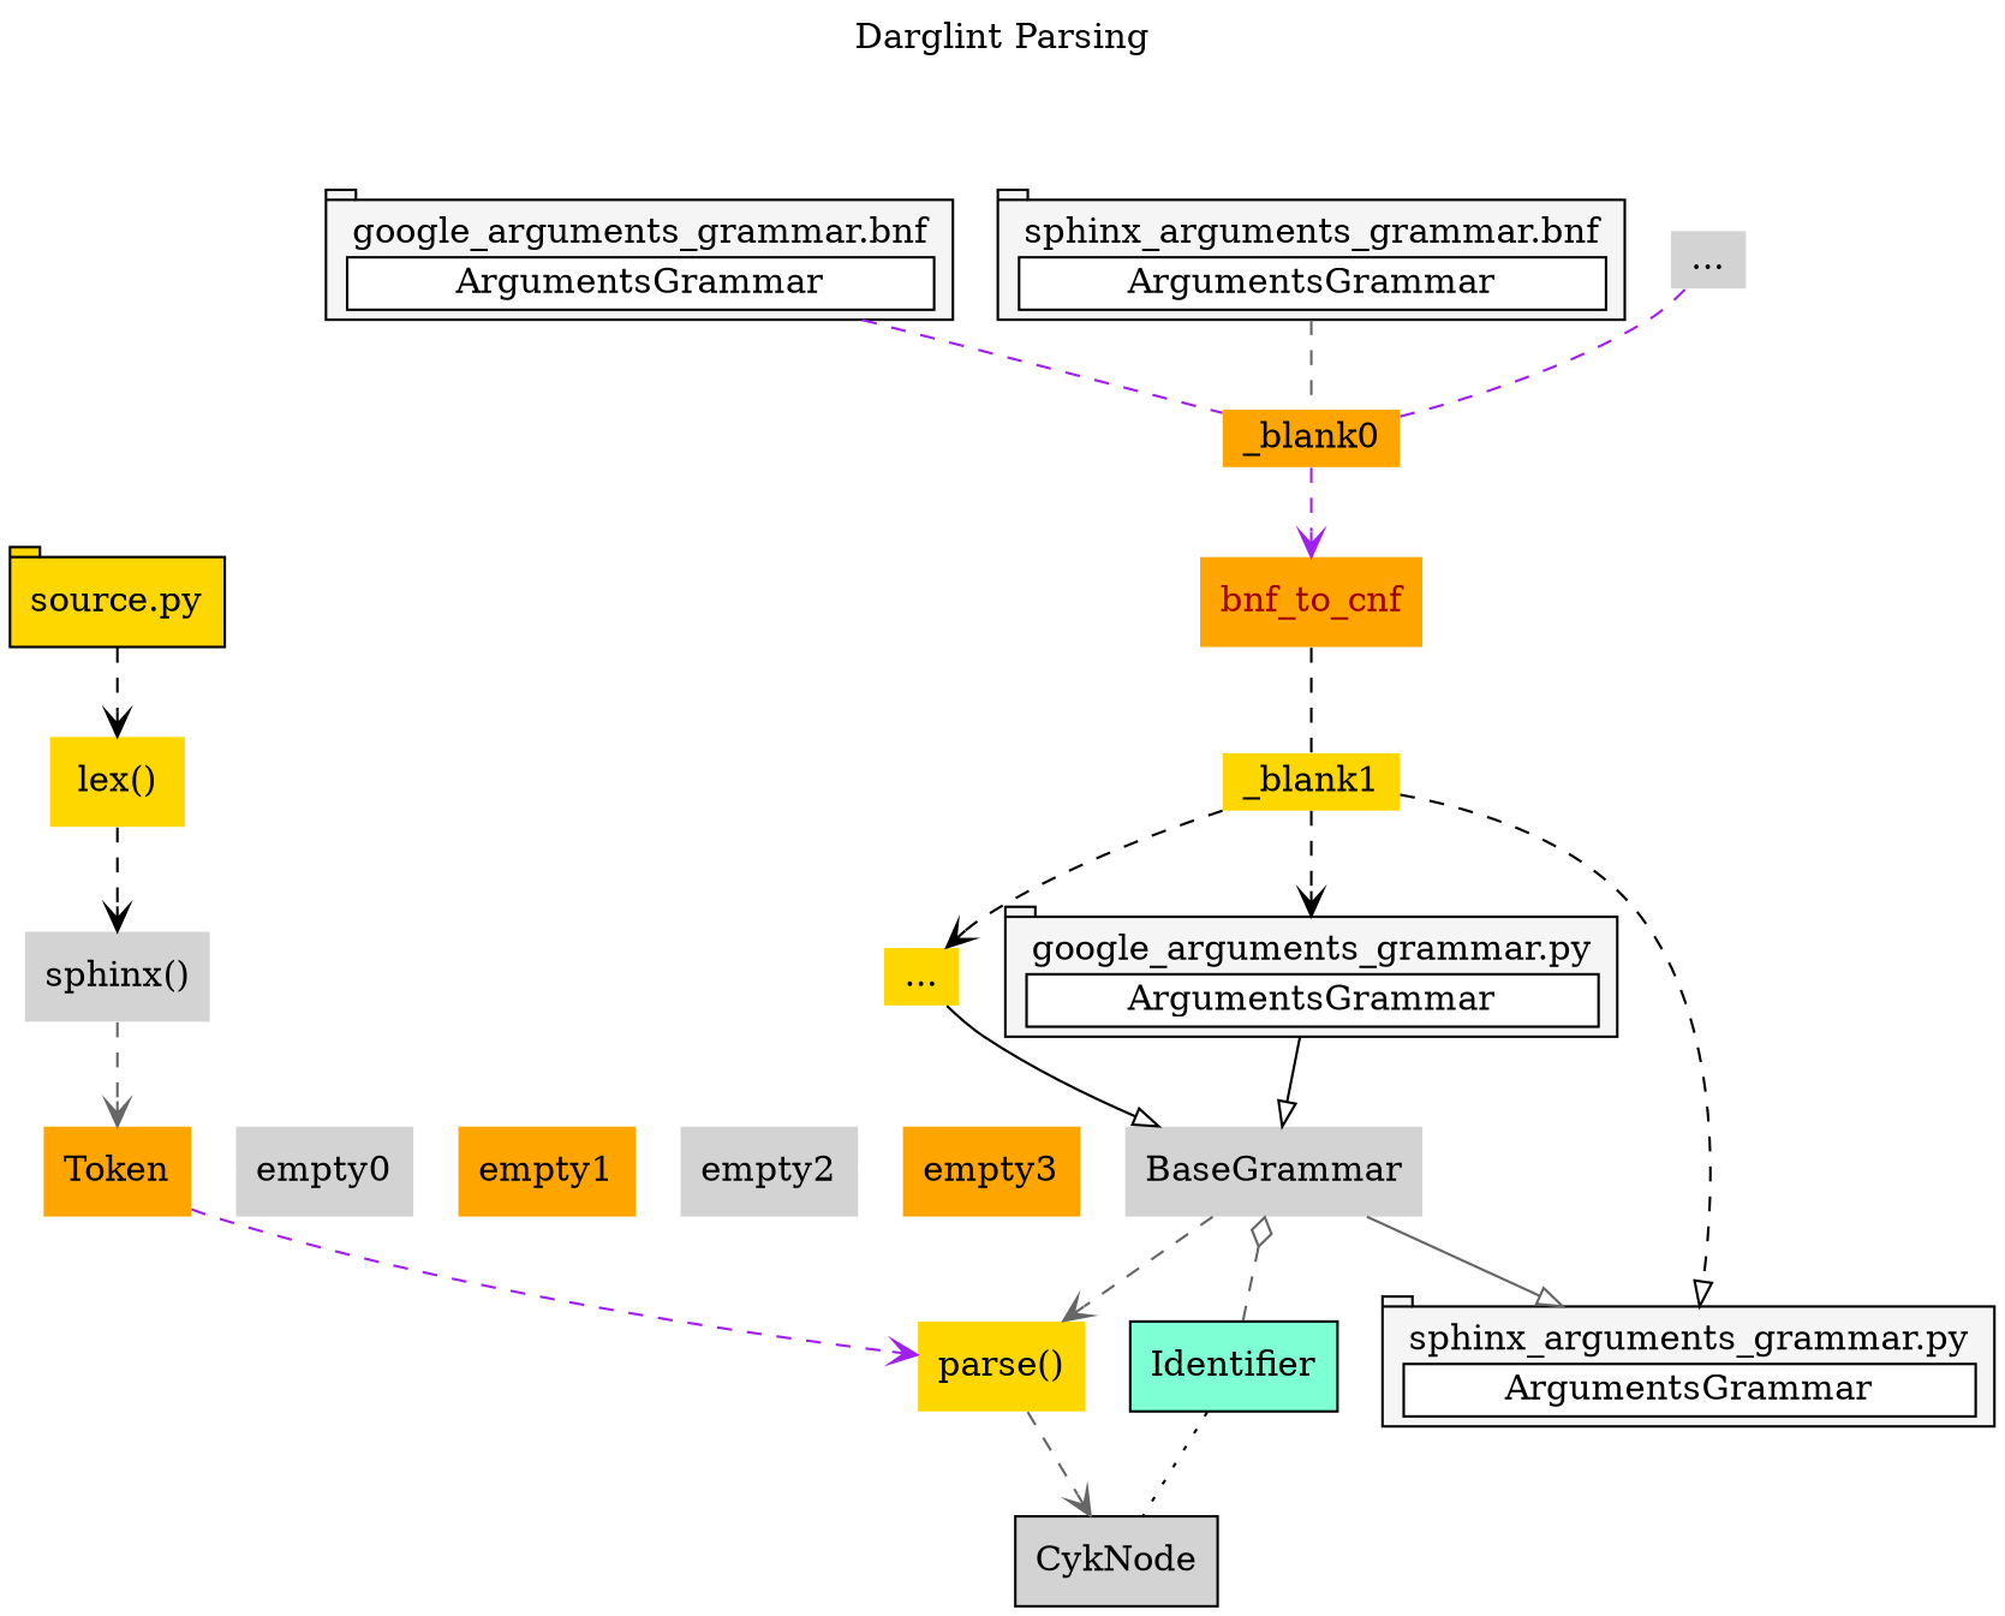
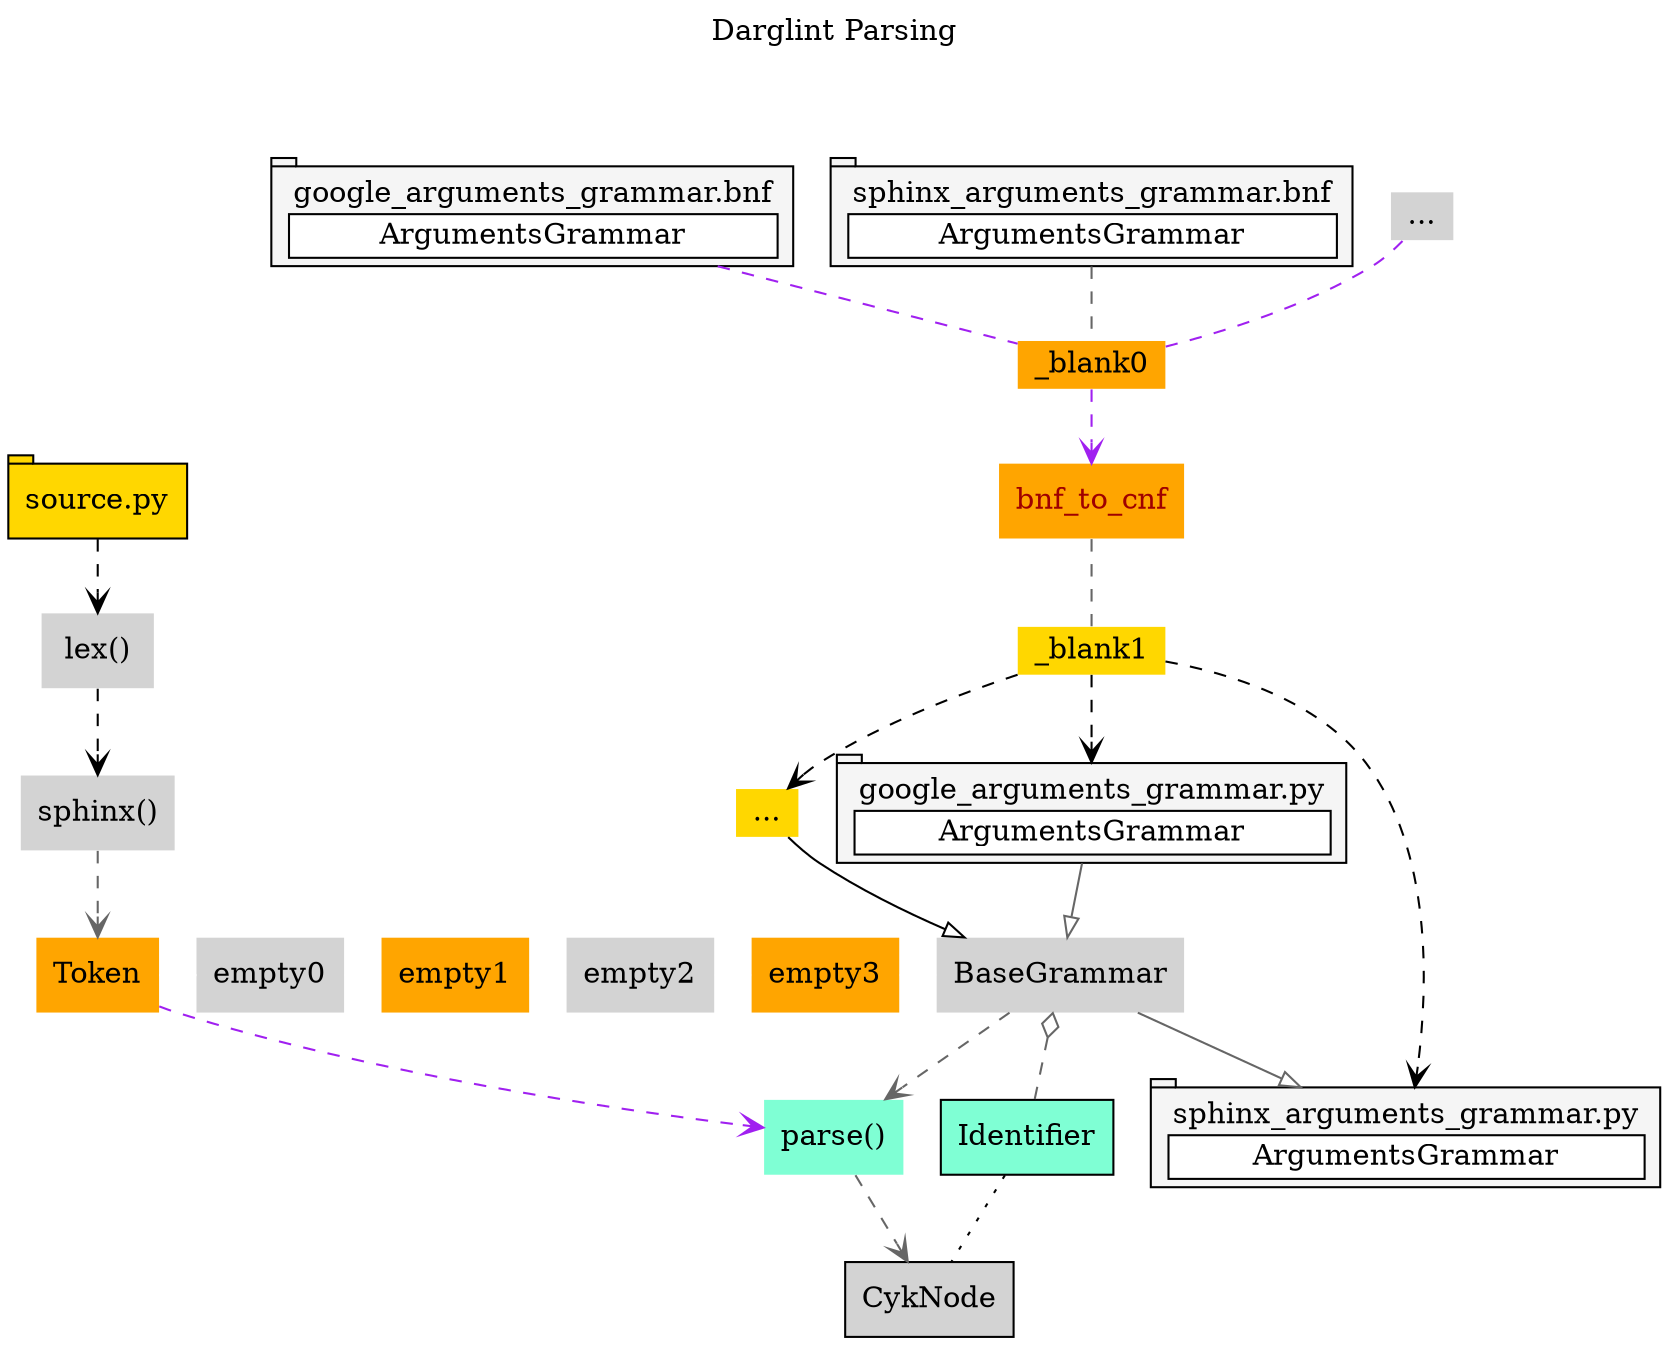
  digraph {
    label="Darglint Parsing\n "
    labelloc=top
    node [fillcolor=lightgrey shape=none style=filled]
    edge [arrowhead=none color=black style=dashed]
    empty0
    Token [fillcolor=orange]
    empty1 [fillcolor=orange]
    empty2
    empty3 [fillcolor=orange]
    BaseGrammar
    n7 [fillcolor="#f5f5f5" label=<         <table border="0" cellborder="0" cellspacing="0">           <tr><td>google_arguments_grammar.py</td></tr>           <tr><td border="1" bgcolor="#ffffff">ArgumentsGrammar</td></tr>         </table>> shape=tab]
    n8 [fillcolor="#f5f5f5" label=<         <table border="0" cellborder="0" cellspacing="0">           <tr><td>sphinx_arguments_grammar.py</td></tr>           <tr><td border="1" bgcolor="#ffffff">ArgumentsGrammar</td></tr>         </table>> shape=tab]
    n9 [fillcolor=gold height=0.1 label="..." width=0.1]
    n10 [fillcolor="#f5f5f5" label=<         <table border="0" cellborder="0" cellspacing="0">           <tr><td>google_arguments_grammar.bnf</td></tr>           <tr><td border="1" bgcolor="#ffffff">ArgumentsGrammar</td></tr>         </table>> shape=tab]
    n11 [fillcolor="#f5f5f5" label=<         <table border="0" cellborder="0" cellspacing="0">           <tr><td>sphinx_arguments_grammar.bnf</td></tr>           <tr><td border="1" bgcolor="#ffffff">ArgumentsGrammar</td></tr>         </table>> shape=tab]
    n12 [height=0.1 label="..." width=0.1]
-   n13 [fillcolor=gold label="parse()"]
+   n13 [fillcolor=aquamarine label="parse()"]
    Identifier [fillcolor=aquamarine shape=rect]
    _blank0 [fillcolor=orange height=0.1 width=0.1]
    bnf_to_cnf [fillcolor=orange fontcolor="#9f0000"]
    _blank1 [fillcolor=gold height=0.1 width=0.1]
    n18 [fillcolor=gold label="source.py" shape=tab]
-   n19 [fillcolor=gold label="lex()"]
+   n19 [label="lex()"]
    n20 [label="sphinx()"]
    CykNode [shape=rect]
    subgraph sub_1 {
      rank=same
      empty0
      Token
      empty1
      empty2
      empty3
      BaseGrammar
    }
    subgraph sub_2 {
      n7
      n8
      n9
    }
    subgraph sub_3 {
      n10
      n11
      n12
    }
    empty0 -> empty1 [arrowtail=none color=white dir=both style=dotted]
    Token -> empty0 [arrowtail=none color=white dir=both style=dotted]
    Token -> n13 [arrowhead=vee color=purple]
    empty1 -> empty2 [arrowtail=none color=white dir=both style=dotted]
    empty2 -> empty3 [arrowtail=none color=white dir=both style=dotted]
    empty3 -> BaseGrammar [arrowtail=none color=white dir=both style=dotted]
    BaseGrammar -> n8 [arrowhead=onormal color=gray40 style=solid]
    BaseGrammar -> n13 [arrowhead=vee color=gray40]
    BaseGrammar -> Identifier [arrowtail=odiamond color=gray40 dir=both]
-   n7 -> BaseGrammar [arrowhead=onormal style=solid]
+   n7 -> BaseGrammar [arrowhead=onormal color=gray40 style=solid]
    n9 -> BaseGrammar [arrowhead=onormal style=solid]
    n10 -> _blank0 [color=purple]
    n11 -> _blank0 [color=gray40]
    n12 -> _blank0 [color=purple]
    n13 -> CykNode [arrowhead=vee color=gray40]
    Identifier -> CykNode [arrowtail=none dir=both style=dotted]
    _blank0 -> bnf_to_cnf [arrowhead=vee color=purple]
-   bnf_to_cnf -> _blank1
+   bnf_to_cnf -> _blank1 [color=gray40]
    _blank1 -> n7 [arrowhead=vee]
-   _blank1 -> n8 [arrowhead=onormal]
+   _blank1 -> n8 [arrowhead=vee]
    _blank1 -> n9 [arrowhead=vee]
    n18 -> n19 [arrowhead=vee]
    n19 -> n20 [arrowhead=vee]
    n20 -> Token [arrowhead=vee color=gray40]
  }
